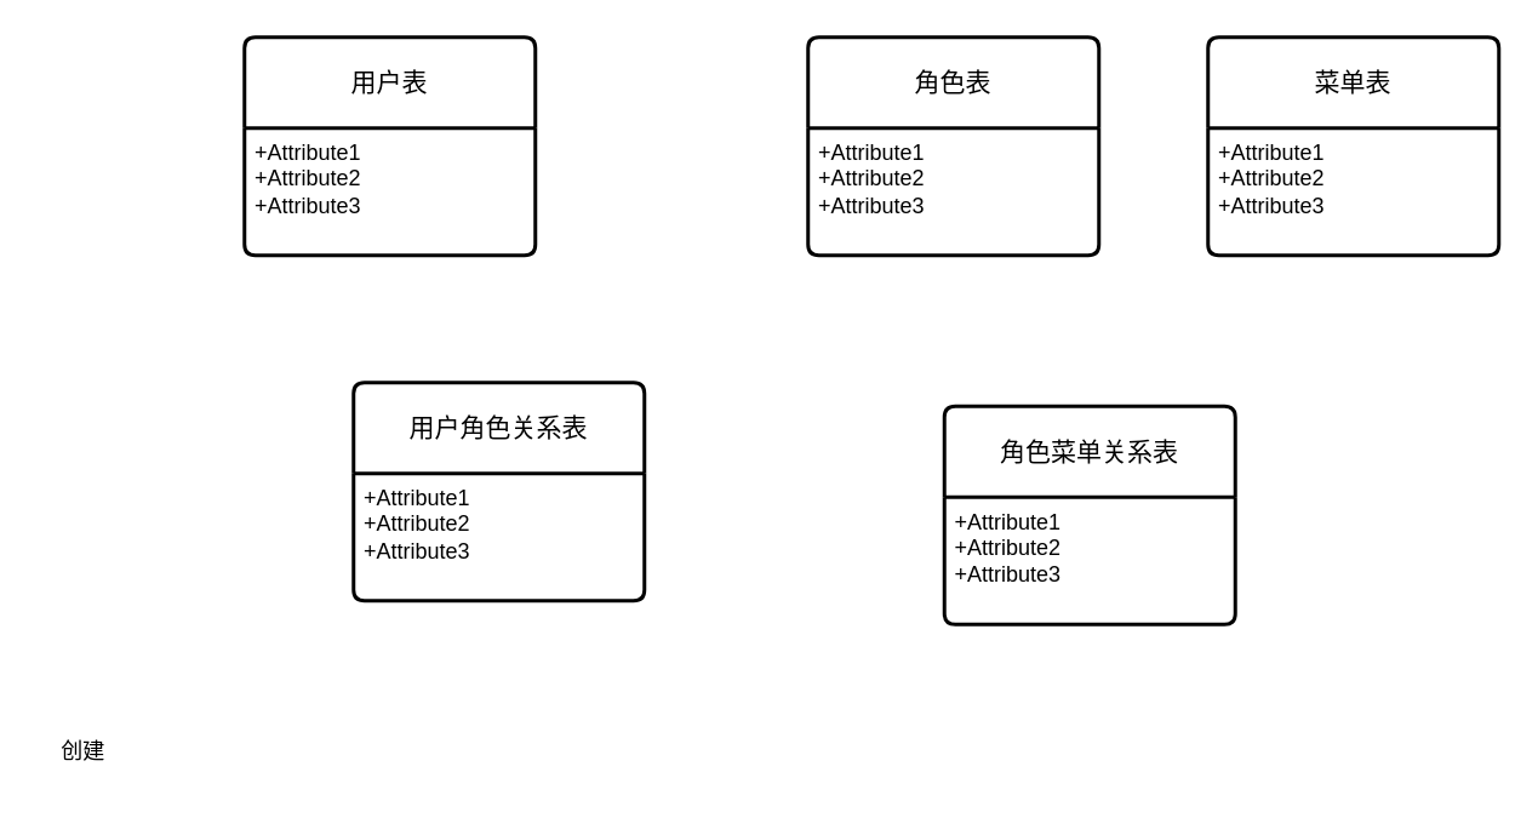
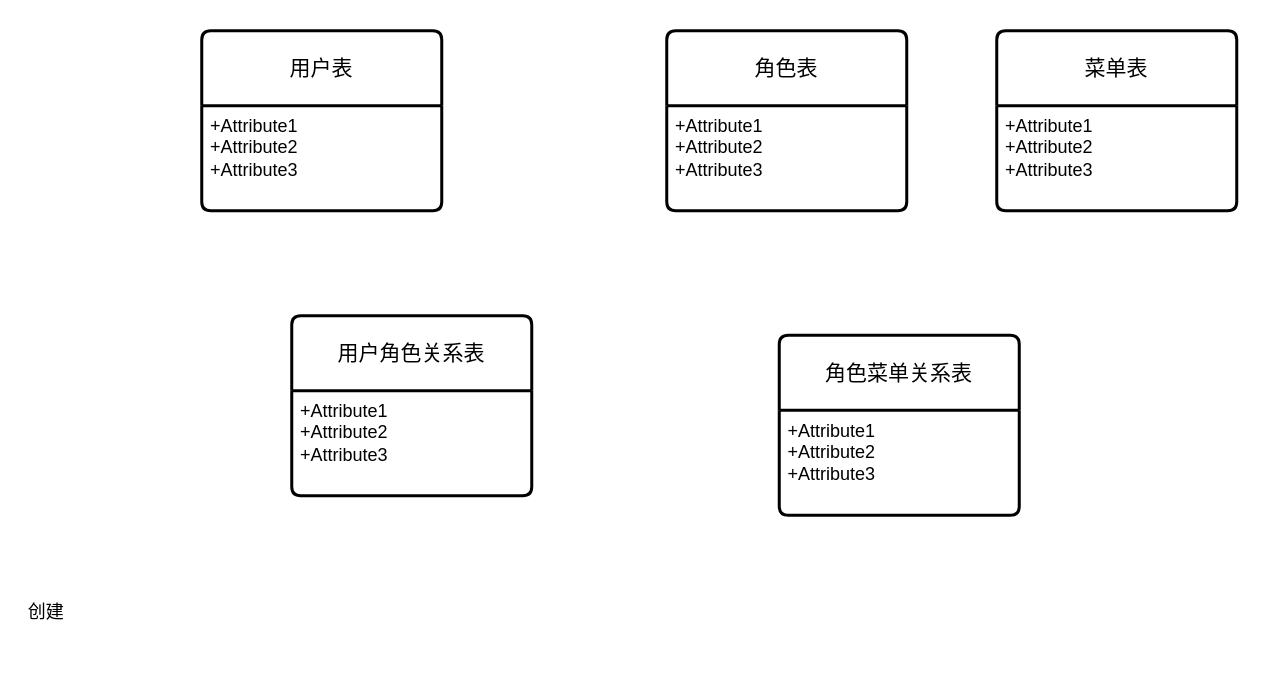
  <mxCell id="0" />
  <mxCell id="1" parent="0" />
  <mxCell id="2" value="用户表" style="swimlane;childLayout=stackLayout;horizontal=1;startSize=50;horizontalStack=0;rounded=1;fontSize=14;fontStyle=0;strokeWidth=2;resizeParent=0;resizeLast=1;shadow=0;dashed=0;align=center;arcSize=4;whiteSpace=wrap;html=1;fillColor=default;glass=0;" parent="1" vertex="1"><mxGeometry x="134" y="20" width="160" height="120" as="geometry"><mxRectangle x="200" y="90" width="80" height="50" as="alternateBounds" /></mxGeometry></mxCell>
  <mxCell id="3" value="+Attribute1&#10;+Attribute2&#10;+Attribute3" style="align=left;strokeColor=none;fillColor=none;spacingLeft=4;fontSize=12;verticalAlign=top;resizable=0;rotatable=0;part=1;html=1;" parent="2" vertex="1"><mxGeometry y="50" width="160" height="70" as="geometry" /></mxCell>
  <mxCell id="4" value="角色表" style="swimlane;childLayout=stackLayout;horizontal=1;startSize=50;horizontalStack=0;rounded=1;fontSize=14;fontStyle=0;strokeWidth=2;resizeParent=0;resizeLast=1;shadow=0;dashed=0;align=center;arcSize=4;whiteSpace=wrap;html=1;" parent="1" vertex="1"><mxGeometry x="444" y="20" width="160" height="120" as="geometry" /></mxCell>
  <mxCell id="5" value="+Attribute1&#10;+Attribute2&#10;+Attribute3" style="align=left;strokeColor=none;fillColor=none;spacingLeft=4;fontSize=12;verticalAlign=top;resizable=0;rotatable=0;part=1;html=1;" parent="4" vertex="1"><mxGeometry y="50" width="160" height="70" as="geometry" /></mxCell>
  <mxCell id="6" value="菜单表" style="swimlane;childLayout=stackLayout;horizontal=1;startSize=50;horizontalStack=0;rounded=1;fontSize=14;fontStyle=0;strokeWidth=2;resizeParent=0;resizeLast=1;shadow=0;dashed=0;align=center;arcSize=4;whiteSpace=wrap;html=1;" parent="1" vertex="1"><mxGeometry x="664" y="20" width="160" height="120" as="geometry" /></mxCell>
  <mxCell id="7" value="+Attribute1&#10;+Attribute2&#10;+Attribute3" style="align=left;strokeColor=none;fillColor=none;spacingLeft=4;fontSize=12;verticalAlign=top;resizable=0;rotatable=0;part=1;html=1;" parent="6" vertex="1"><mxGeometry y="50" width="160" height="70" as="geometry" /></mxCell>
  <mxCell id="8" value="用户角色关系表" style="swimlane;childLayout=stackLayout;horizontal=1;startSize=50;horizontalStack=0;rounded=1;fontSize=14;fontStyle=0;strokeWidth=2;resizeParent=0;resizeLast=1;shadow=0;dashed=0;align=center;arcSize=4;whiteSpace=wrap;html=1;" parent="1" vertex="1"><mxGeometry x="194" y="210" width="160" height="120" as="geometry" /></mxCell>
  <mxCell id="9" value="+Attribute1&#10;+Attribute2&#10;+Attribute3" style="align=left;strokeColor=none;fillColor=none;spacingLeft=4;fontSize=12;verticalAlign=top;resizable=0;rotatable=0;part=1;html=1;" parent="8" vertex="1"><mxGeometry y="50" width="160" height="70" as="geometry" /></mxCell>
  <mxCell id="10" value="角色菜单关系表" style="swimlane;childLayout=stackLayout;horizontal=1;startSize=50;horizontalStack=0;rounded=1;fontSize=14;fontStyle=0;strokeWidth=2;resizeParent=0;resizeLast=1;shadow=0;dashed=0;align=center;arcSize=4;whiteSpace=wrap;html=1;" parent="1" vertex="1"><mxGeometry x="519" y="223" width="160" height="120" as="geometry" /></mxCell>
  <mxCell id="11" value="+Attribute1&#10;+Attribute2&#10;+Attribute3" style="align=left;strokeColor=none;fillColor=none;spacingLeft=4;fontSize=12;verticalAlign=top;resizable=0;rotatable=0;part=1;html=1;" parent="10" vertex="1"><mxGeometry y="50" width="160" height="70" as="geometry" /></mxCell>
- <mxCell id="12" value="创建" style="text;html=1;align=center;verticalAlign=middle;resizable=0;points=[];autosize=1;strokeColor=none;fillColor=none;" vertex="1" parent="1"><mxGeometry x="20" y="398" width="50" height="30" as="geometry" /></mxCell>
+ <mxCell id="12" value="创建" style="text;html=1;align=center;verticalAlign=middle;resizable=0;points=[];autosize=1;strokeColor=none;fillColor=none;" vertex="1" parent="1"><mxGeometry x="5" y="393" width="50" height="30" as="geometry" /></mxCell>
